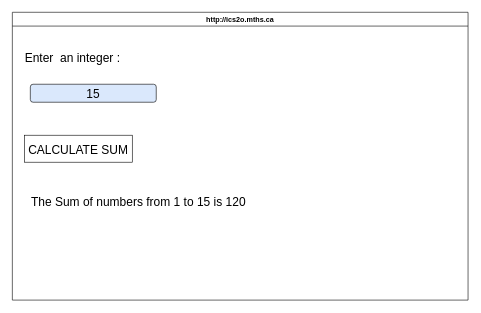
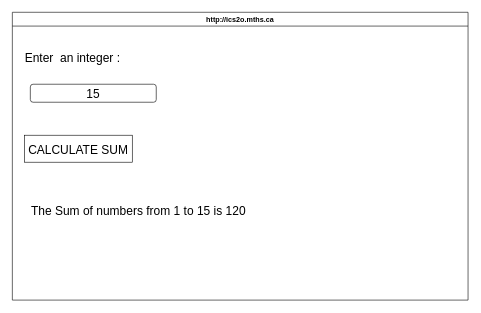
  <mxCell id="0" />
  <mxCell id="1" parent="0" />
  <mxCell id="2" value="http://ics2o.mths.ca" style="swimlane;whiteSpace=wrap;html=1;" parent="1" vertex="1"><mxGeometry x="20" y="20" width="760" height="480" as="geometry" /></mxCell>
  <mxCell id="3" value="&lt;font style=&quot;font-size: 20px;&quot;&gt;Enter&amp;nbsp; an integer :&lt;/font&gt;" style="text;html=1;align=center;verticalAlign=middle;resizable=0;points=[];autosize=1;strokeColor=none;fillColor=none;" vertex="1" parent="2"><mxGeometry x="10" y="55" width="180" height="40" as="geometry" /></mxCell>
- <mxCell id="4" value="15" style="rounded=1;whiteSpace=wrap;html=1;fontSize=20;fillColor=#dae8fc;" vertex="1" parent="2"><mxGeometry x="30" y="120" width="210" height="30" as="geometry" /></mxCell>
+ <mxCell id="4" value="15" style="rounded=1;whiteSpace=wrap;html=1;fontSize=20;" vertex="1" parent="2"><mxGeometry x="30" y="120" width="210" height="30" as="geometry" /></mxCell>
  <mxCell id="5" value="CALCULATE SUM" style="rounded=0;whiteSpace=wrap;html=1;fontSize=20;" vertex="1" parent="2"><mxGeometry x="20" y="205" width="180" height="45" as="geometry" /></mxCell>
- <mxCell id="6" value="The Sum of numbers from 1 to 15 is 120" style="text;html=1;align=center;verticalAlign=middle;resizable=0;points=[];autosize=1;strokeColor=none;fillColor=none;fontSize=20;" vertex="1" parent="2"><mxGeometry x="20" y="295" width="380" height="40" as="geometry" /></mxCell>
+ <mxCell id="6" value="The Sum of numbers from 1 to 15 is 120" style="text;html=1;align=center;verticalAlign=middle;resizable=0;points=[];autosize=1;strokeColor=none;fillColor=none;fontSize=20;" vertex="1" parent="2"><mxGeometry x="20" y="310" width="380" height="40" as="geometry" /></mxCell>
